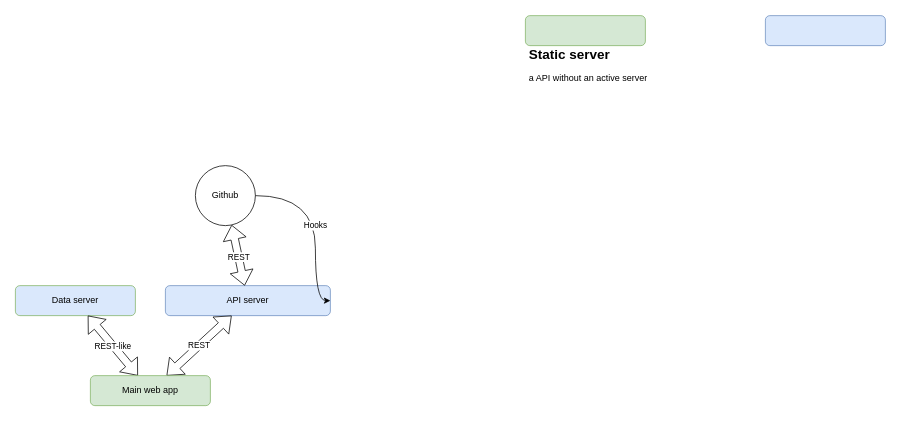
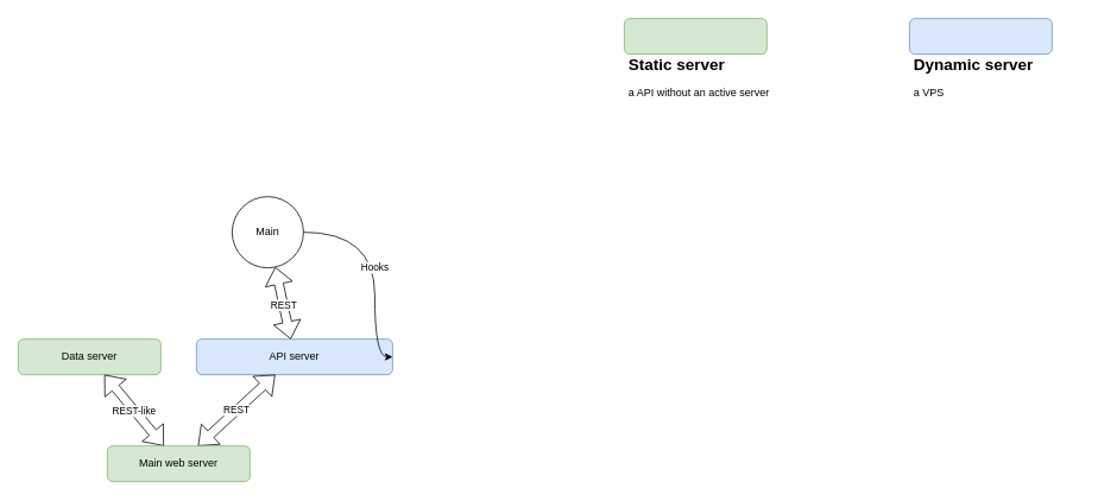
  <mxCell id="0" />
  <mxCell id="1" parent="0" />
- <mxCell id="2" value="Data server" style="rounded=1;whiteSpace=wrap;html=1;fillColor=#dae8fc;strokeColor=#82b366;" vertex="1" parent="1"><mxGeometry x="20" y="380" width="160" height="40" as="geometry" /></mxCell>
+ <mxCell id="2" value="Data server" style="rounded=1;whiteSpace=wrap;html=1;fillColor=#d5e8d4;strokeColor=#82b366;" vertex="1" parent="1"><mxGeometry x="20" y="380" width="160" height="40" as="geometry" /></mxCell>
  <mxCell id="3" value="API server" style="rounded=1;whiteSpace=wrap;html=1;fillColor=#dae8fc;strokeColor=#6c8ebf;" vertex="1" parent="1"><mxGeometry x="220" y="380" width="220" height="40" as="geometry" /></mxCell>
- <mxCell id="4" value="Github" style="ellipse;whiteSpace=wrap;html=1;aspect=fixed;" vertex="1" parent="1"><mxGeometry x="260" y="220" width="80" height="80" as="geometry" /></mxCell>
+ <mxCell id="4" value="Main" style="ellipse;whiteSpace=wrap;html=1;aspect=fixed;" vertex="1" parent="1"><mxGeometry x="260" y="220" width="80" height="80" as="geometry" /></mxCell>
  <mxCell id="5" value="" style="shape=flexArrow;endArrow=classic;startArrow=classic;html=1;" edge="1" parent="1" source="3" target="4"><mxGeometry width="50" height="50" relative="1" as="geometry"><mxPoint x="298" y="410" as="sourcePoint" /><mxPoint x="340" y="420" as="targetPoint" /></mxGeometry></mxCell>
  <mxCell id="6" value="REST" style="edgeLabel;html=1;align=center;verticalAlign=middle;resizable=0;points=[];" vertex="1" connectable="0" parent="5"><mxGeometry x="-0.05" relative="1" as="geometry"><mxPoint as="offset" /></mxGeometry></mxCell>
  <mxCell id="7" value="Hooks" style="curved=1;endArrow=classic;html=1;exitX=1;exitY=0.5;exitDx=0;exitDy=0;entryX=1;entryY=0.5;entryDx=0;entryDy=0;" edge="1" parent="1" source="4" target="3"><mxGeometry width="50" height="50" relative="1" as="geometry"><mxPoint x="290" y="470" as="sourcePoint" /><mxPoint x="340" y="420" as="targetPoint" /><Array as="points"><mxPoint x="420" y="260" /><mxPoint x="420" y="400" /></Array></mxGeometry></mxCell>
  <mxCell id="8" value="" style="shape=flexArrow;endArrow=classic;startArrow=classic;html=1;" edge="1" parent="1" source="3" target="12"><mxGeometry width="50" height="50" relative="1" as="geometry"><mxPoint x="330" y="420" as="sourcePoint" /><mxPoint x="380" y="370" as="targetPoint" /></mxGeometry></mxCell>
  <mxCell id="9" value="REST" style="edgeLabel;html=1;align=center;verticalAlign=middle;resizable=0;points=[];" vertex="1" connectable="0" parent="8"><mxGeometry x="-0.001" y="-1" relative="1" as="geometry"><mxPoint as="offset" /></mxGeometry></mxCell>
  <mxCell id="10" value="" style="shape=flexArrow;endArrow=classic;startArrow=classic;html=1;" edge="1" parent="1" source="2" target="12"><mxGeometry width="50" height="50" relative="1" as="geometry"><mxPoint x="293.333" y="430" as="sourcePoint" /><mxPoint x="226.667" y="510" as="targetPoint" /></mxGeometry></mxCell>
  <mxCell id="11" value="REST-like" style="edgeLabel;html=1;align=center;verticalAlign=middle;resizable=0;points=[];" vertex="1" connectable="0" parent="10"><mxGeometry x="-0.001" y="-1" relative="1" as="geometry"><mxPoint as="offset" /></mxGeometry></mxCell>
- <mxCell id="12" value="&lt;span&gt;Main web app&lt;/span&gt;" style="rounded=1;whiteSpace=wrap;html=1;fillColor=#d5e8d4;strokeColor=#82b366;" vertex="1" parent="1"><mxGeometry x="120" y="500" width="160" height="40" as="geometry" /></mxCell>
+ <mxCell id="12" value="&lt;span&gt;Main web server&lt;/span&gt;" style="rounded=1;whiteSpace=wrap;html=1;fillColor=#d5e8d4;strokeColor=#82b366;" vertex="1" parent="1"><mxGeometry x="120" y="500" width="160" height="40" as="geometry" /></mxCell>
  <mxCell id="13" value="" style="group" vertex="1" connectable="0" parent="1"><mxGeometry x="700" y="20" width="190" height="160" as="geometry" /></mxCell>
  <mxCell id="14" value="" style="rounded=1;whiteSpace=wrap;html=1;fillColor=#d5e8d4;strokeColor=#82b366;" vertex="1" parent="13"><mxGeometry width="160" height="40" as="geometry" /></mxCell>
  <mxCell id="15" value="&lt;h1 style=&quot;font-size: 18px&quot;&gt;Static server&lt;/h1&gt;&lt;p&gt;a API without an active server&lt;/p&gt;" style="text;html=1;strokeColor=none;fillColor=none;spacing=5;spacingTop=-20;whiteSpace=wrap;overflow=hidden;rounded=0;" vertex="1" parent="13"><mxGeometry y="40" width="190" height="120" as="geometry" /></mxCell>
  <mxCell id="16" value="" style="group" vertex="1" connectable="0" parent="1"><mxGeometry x="1020" y="20" width="190" height="160" as="geometry" /></mxCell>
  <mxCell id="17" value="" style="rounded=1;whiteSpace=wrap;html=1;fillColor=#dae8fc;strokeColor=#6c8ebf;" vertex="1" parent="16"><mxGeometry width="160" height="40" as="geometry" /></mxCell>
+ <mxCell id="18" value="&lt;h1 style=&quot;font-size: 18px&quot;&gt;Dynamic server&lt;/h1&gt;&lt;p&gt;a VPS&lt;/p&gt;" style="text;html=1;strokeColor=none;fillColor=none;spacing=5;spacingTop=-20;whiteSpace=wrap;overflow=hidden;rounded=0;" vertex="1" parent="16"><mxGeometry y="40" width="190" height="120" as="geometry" /></mxCell>
